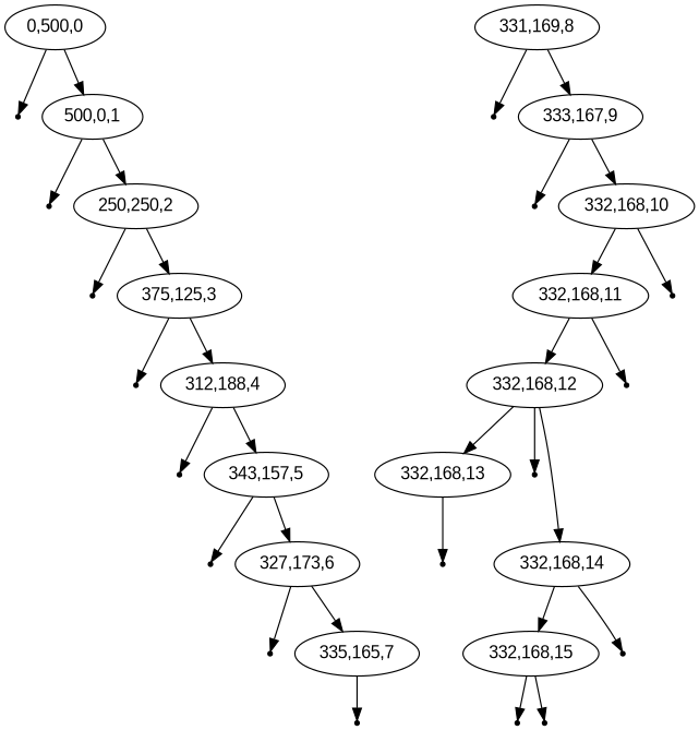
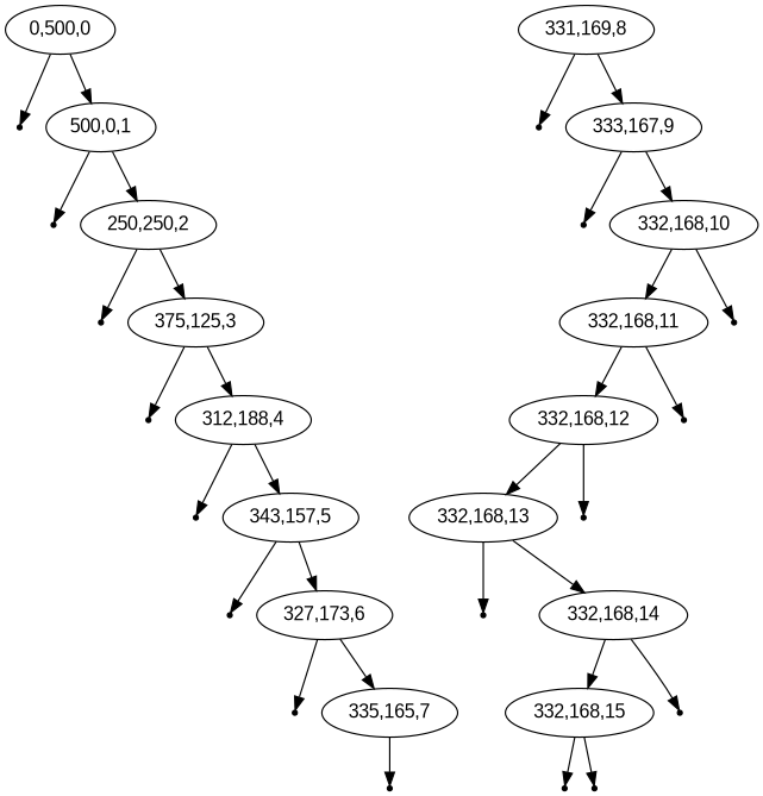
  digraph {
    node [fontname=Arial shape=point]
    "0,500,0" [shape=""]
    null0
    "500,0,1" [shape=""]
    null1
    "250,250,2" [shape=""]
    null2
    "375,125,3" [shape=""]
    null3
    "312,188,4" [shape=""]
    null4
    "343,157,5" [shape=""]
    null5
    "327,173,6" [shape=""]
    null6
    "335,165,7" [shape=""]
    null7
    "331,169,8" [shape=""]
    null8
    "333,167,9" [shape=""]
    null9
    "332,168,10" [shape=""]
    "332,168,11" [shape=""]
    null16
    "332,168,12" [shape=""]
    null15
    "332,168,13" [shape=""]
    null14
    "332,168,14" [shape=""]
    null13
    "332,168,15" [shape=""]
    null12
    null10
    null11
    "0,500,0" -> null0
    "0,500,0" -> "500,0,1"
    "500,0,1" -> null1
    "500,0,1" -> "250,250,2"
    "250,250,2" -> null2
    "250,250,2" -> "375,125,3"
    "375,125,3" -> null3
    "375,125,3" -> "312,188,4"
    "312,188,4" -> null4
    "312,188,4" -> "343,157,5"
    "343,157,5" -> null5
    "343,157,5" -> "327,173,6"
    "327,173,6" -> null6
    "327,173,6" -> "335,165,7"
    "335,165,7" -> null7
    "331,169,8" -> null8
    "331,169,8" -> "333,167,9"
    "333,167,9" -> null9
    "333,167,9" -> "332,168,10"
    "332,168,10" -> "332,168,11"
    "332,168,10" -> null16
    "332,168,11" -> "332,168,12"
    "332,168,11" -> null15
    "332,168,12" -> "332,168,13"
    "332,168,12" -> null14
-   "332,168,12" -> "332,168,14"
+   "332,168,13" -> "332,168,14"
    "332,168,13" -> null13
    "332,168,14" -> "332,168,15"
    "332,168,14" -> null12
    "332,168,15" -> null10
    "332,168,15" -> null11
  }
